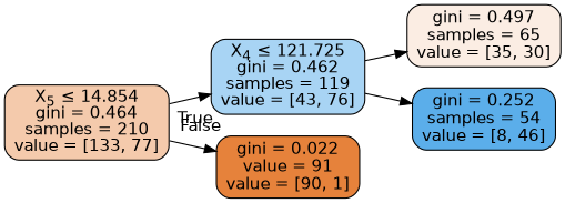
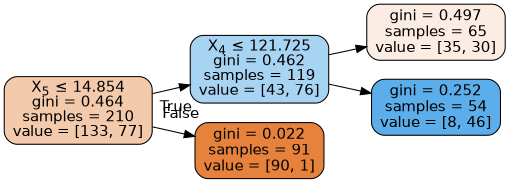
  digraph {
    rankdir=LR
    node [color=black fontname=helvetica shape=box style="filled, rounded"]
    edge [fontname=helvetica]
    n1 [fillcolor="#e581396b" label=<X<SUB>5</SUB> &le; 14.854<br/>gini = 0.464<br/>samples = 210<br/>value = [133, 77]>]
    n2 [fillcolor="#399de56f" label=<X<SUB>4</SUB> &le; 121.725<br/>gini = 0.462<br/>samples = 119<br/>value = [43, 76]>]
-   n3 [fillcolor="#e58139fc" label=<gini = 0.022<br/>value = 91<br/>value = [90, 1]>]
+   n3 [fillcolor="#e58139fc" label=<gini = 0.022<br/>samples = 91<br/>value = [90, 1]>]
    n4 [fillcolor="#e5813924" label=<gini = 0.497<br/>samples = 65<br/>value = [35, 30]>]
    n5 [fillcolor="#399de5d3" label=<gini = 0.252<br/>samples = 54<br/>value = [8, 46]>]
    n1 -> n2 [headlabel=True labelangle=45 labeldistance=2.5]
    n1 -> n3 [headlabel=False labelangle=-45 labeldistance=2.5]
    n2 -> n4
    n2 -> n5
  }
